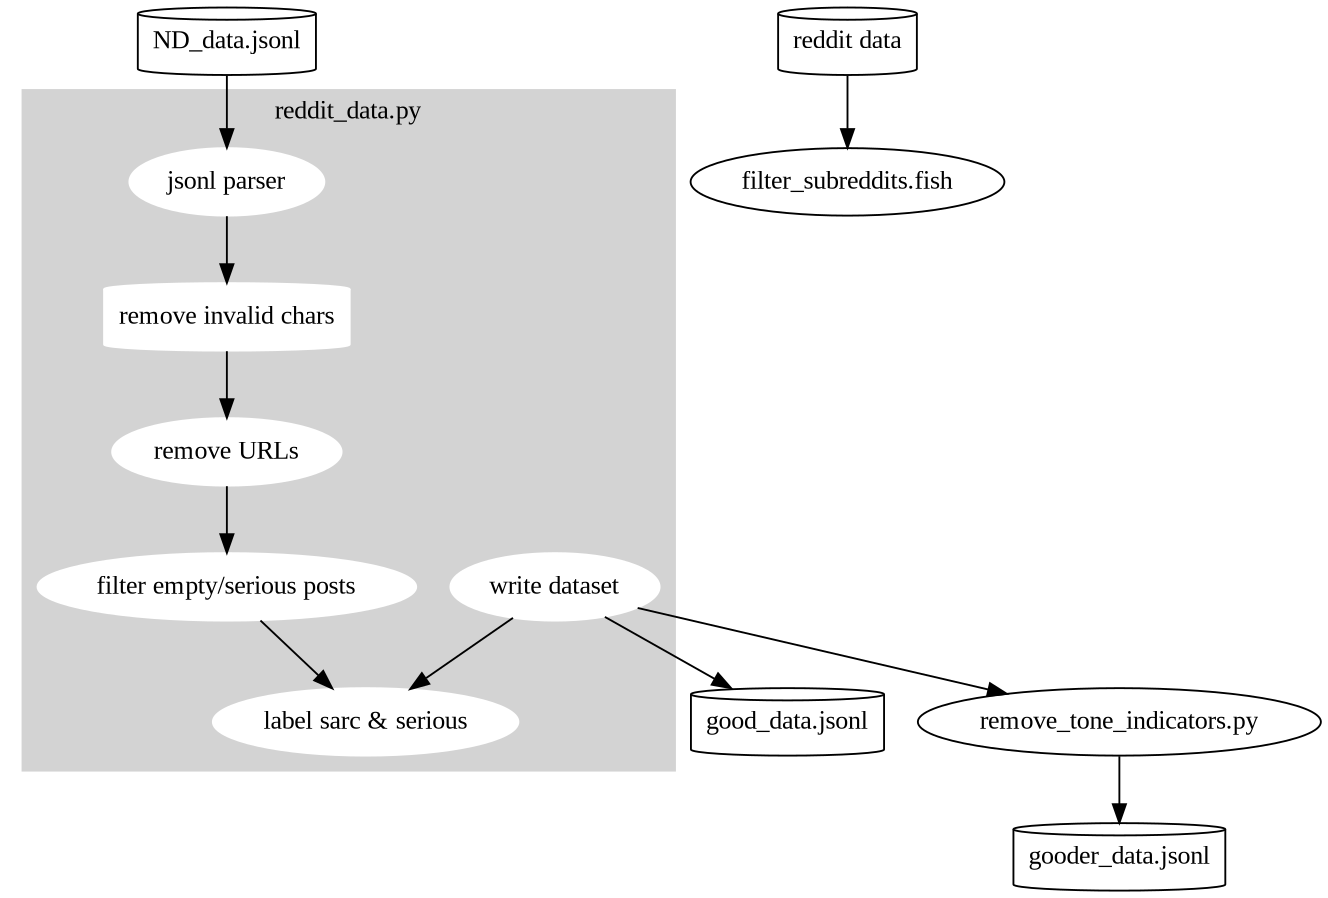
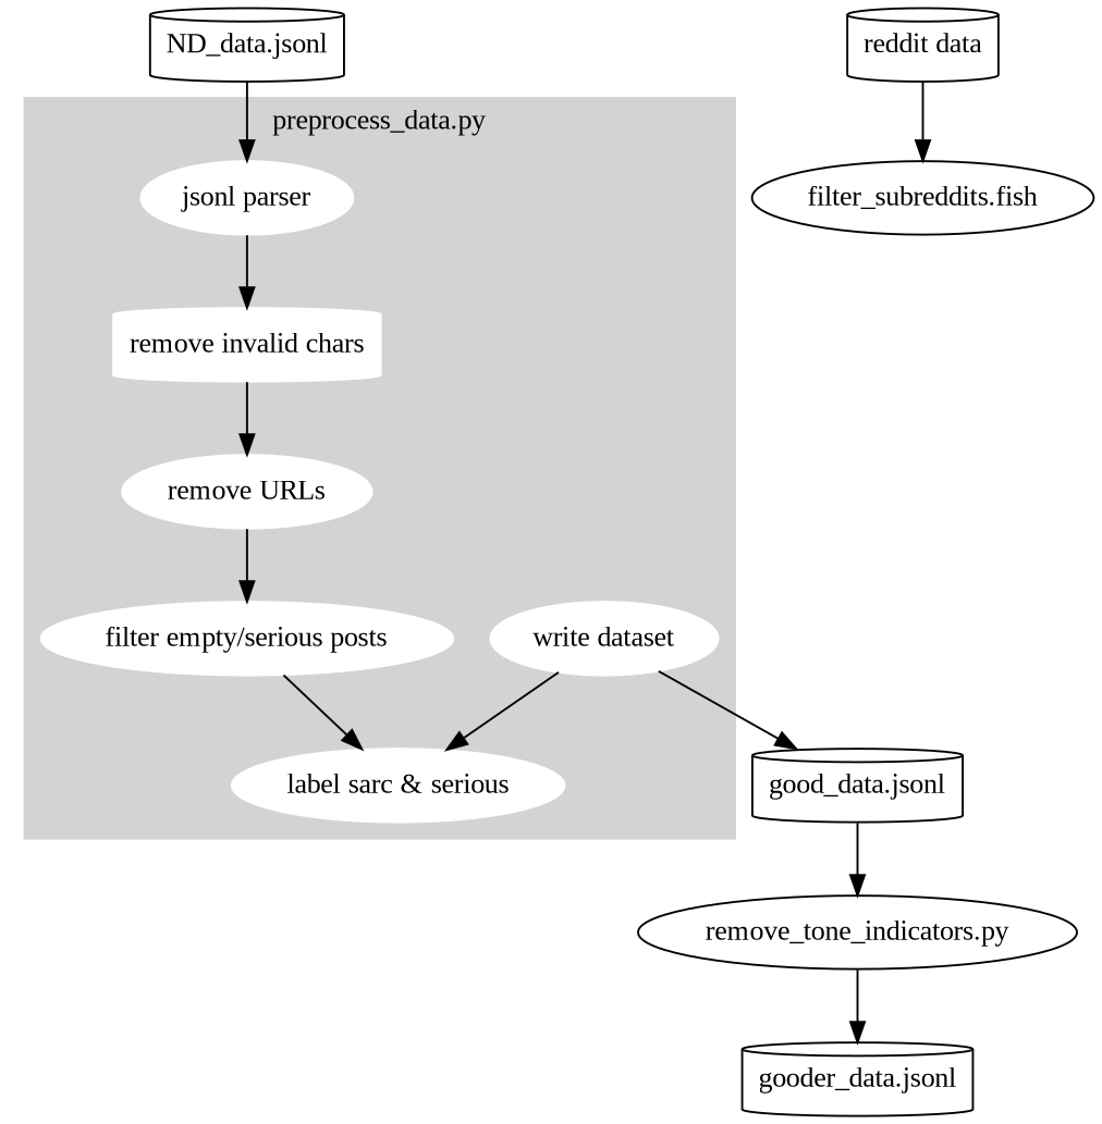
  digraph {
    fontname="Liberation Serif"
    node [fontname="Liberation Serif"]
    edge [fontname="Liberation Serif"]
    "jsonl parser" [color=white style=filled]
    "remove invalid chars" [color=white shape=cylinder style=filled]
    "remove URLs" [color=white style=filled]
    n4 [color=white label="filter empty/serious posts" style=filled]
    "label sarc & serious" [color=white style=filled]
    "write dataset" [color=white style=filled]
    "good_data.jsonl" [shape=cylinder]
    "remove_tone_indicators.py"
    "reddit data" [shape=cylinder]
    "filter_subreddits.fish"
    "ND_data.jsonl" [shape=cylinder]
    "gooder_data.jsonl" [shape=cylinder]
    subgraph cluster_1 {
      color=lightgrey
-     label="reddit_data.py"
+     label="preprocess_data.py"
      style=filled
      "jsonl parser"
      "remove invalid chars"
      "remove URLs"
      n4
      "label sarc & serious"
      "write dataset"
    }
    "jsonl parser" -> "remove invalid chars"
    "remove invalid chars" -> "remove URLs"
    "remove URLs" -> n4
    n4 -> "label sarc & serious"
    "write dataset" -> "label sarc & serious"
    "write dataset" -> "good_data.jsonl"
-   "write dataset" -> "remove_tone_indicators.py"
+   "good_data.jsonl" -> "remove_tone_indicators.py"
    "remove_tone_indicators.py" -> "gooder_data.jsonl"
    "reddit data" -> "filter_subreddits.fish"
    "ND_data.jsonl" -> "jsonl parser"
  }
